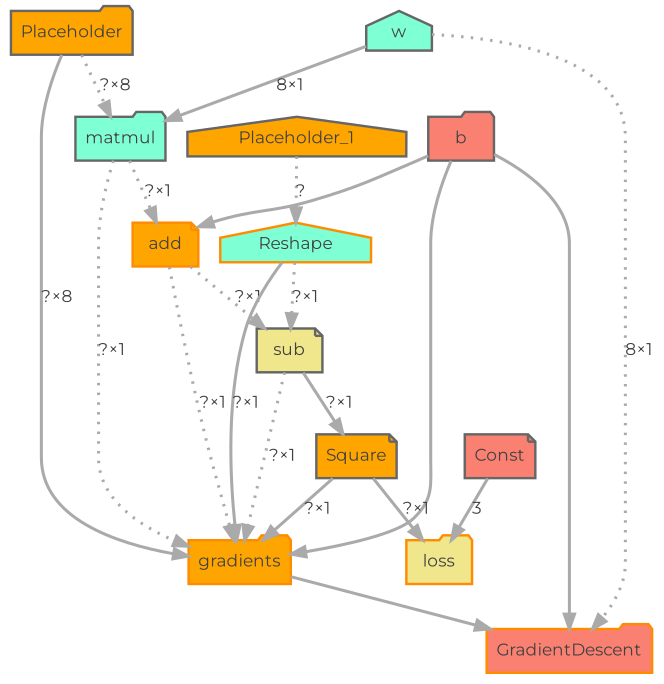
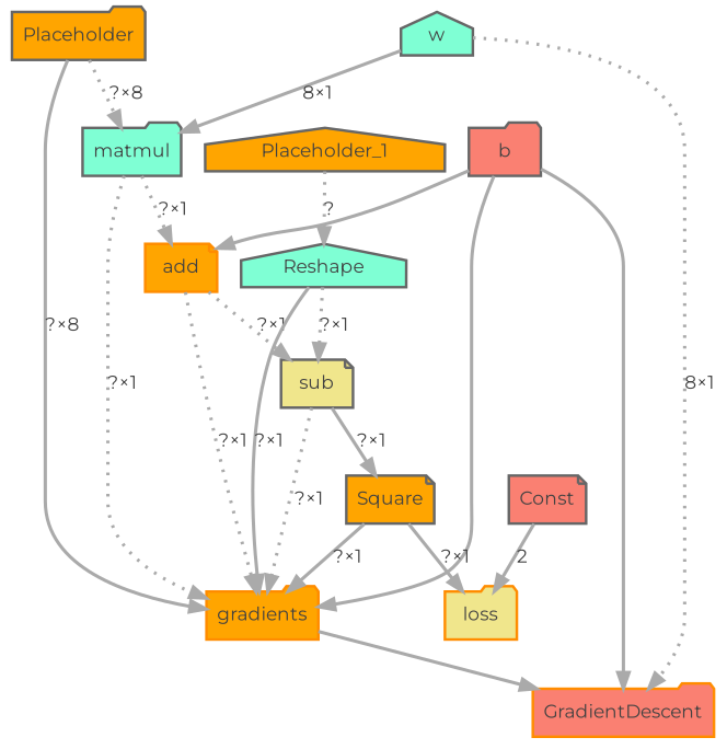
  digraph {
    color=white
    fillcolor=white
    fontcolor="#414141"
    fontname=Montserrat
    style=rounded
    node [color=gray40 fillcolor=orange fontcolor="#414141" fontname=Montserrat penwidth=2 shape=folder style=filled]
    edge [arrowsize=1.2 color="#aaaaaa" fontcolor="#414141" fontname=Montserrat penwidth=2.5 style=dotted]
    n1 [label=Placeholder]
    n2 [fillcolor=aquamarine label=matmul]
    n3 [color=darkorange label=gradients]
    n4 [color=darkorange label=add shape=note]
    n5 [color=darkorange fillcolor=salmon label=GradientDescent]
    n6 [label=Placeholder_1 shape=house]
-   n7 [color=darkorange fillcolor=aquamarine label=Reshape shape=house]
+   n7 [fillcolor=aquamarine label=Reshape shape=house]
    n8 [fillcolor=khaki label=sub shape=note]
    n9 [fillcolor=aquamarine label=w shape=house]
    n10 [fillcolor=salmon label=b]
    n11 [label=Square shape=note]
    n12 [color=darkorange fillcolor=khaki label=loss]
    n13 [fillcolor=salmon label=Const shape=note]
    n1 -> n2 [label="?×8"]
    n1 -> n3 [label="?×8" style=bold]
    n2 -> n3 [label="?×1"]
    n2 -> n4 [label="?×1"]
    n3 -> n5 [style=bold]
    n4 -> n3 [label="?×1"]
    n4 -> n8 [label="?×1"]
    n6 -> n7 [label="?"]
    n7 -> n3 [label="?×1" style=bold]
    n7 -> n8 [label="?×1"]
    n8 -> n3 [label="?×1"]
    n8 -> n11 [label="?×1" style=bold]
    n9 -> n2 [label="8×1" style=solid]
    n9 -> n5 [label="8×1"]
    n10 -> n3 [style=bold]
    n10 -> n4 [style=bold]
    n10 -> n5 [style=solid]
    n11 -> n3 [label="?×1" style=solid]
    n11 -> n12 [label="?×1" style=solid]
-   n13 -> n12 [label=3 style=bold]
+   n13 -> n12 [label=2 style=bold]
  }
